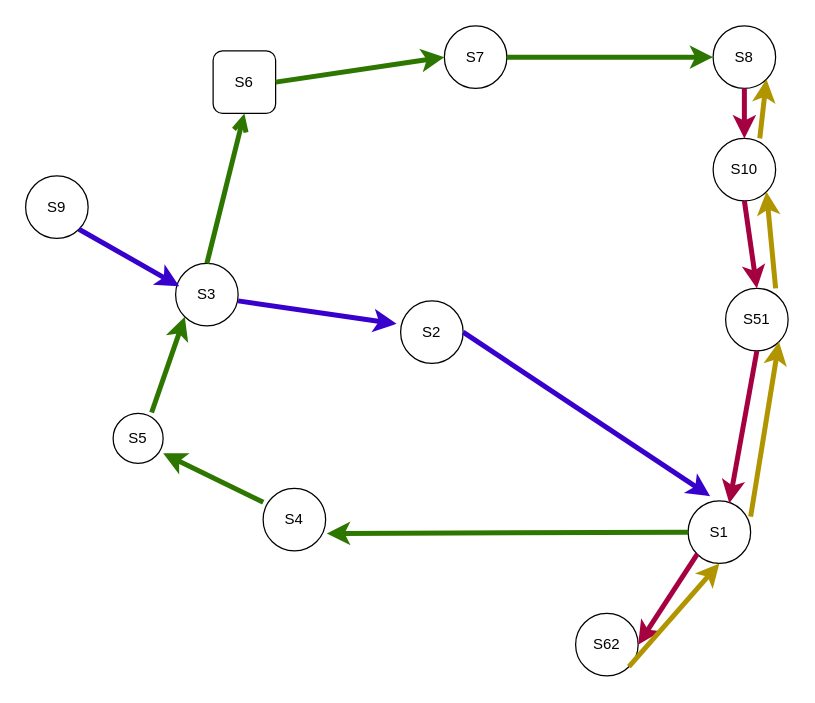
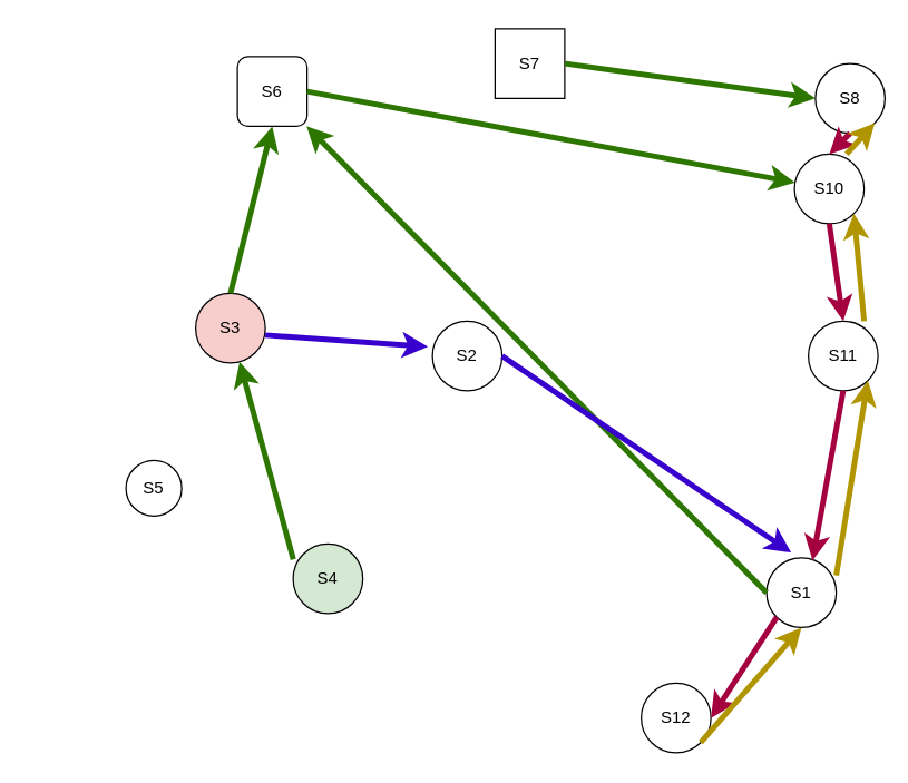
  <mxCell id="0" />
  <mxCell id="1" parent="0" />
- <mxCell id="2" value="S3" style="ellipse;whiteSpace=wrap;html=1;aspect=fixed;" parent="1" vertex="1"><mxGeometry x="140" y="210" width="50" height="50" as="geometry" /></mxCell>
- <mxCell id="3" value="S2" style="ellipse;whiteSpace=wrap;html=1;aspect=fixed;" parent="1" vertex="1"><mxGeometry x="320" y="240" width="50" height="50" as="geometry" /></mxCell>
+ <mxCell id="2" value="S3" style="ellipse;whiteSpace=wrap;html=1;aspect=fixed;fillColor=#f8cecc;" parent="1" vertex="1"><mxGeometry x="140" y="210" width="50" height="50" as="geometry" /></mxCell>
+ <mxCell id="3" value="S2" style="ellipse;whiteSpace=wrap;html=1;aspect=fixed;" parent="1" vertex="1"><mxGeometry x="310" y="230" width="50" height="50" as="geometry" /></mxCell>
  <mxCell id="4" value="S1" style="ellipse;whiteSpace=wrap;html=1;aspect=fixed;" parent="1" vertex="1"><mxGeometry x="550" y="400" width="50" height="50" as="geometry" /></mxCell>
  <mxCell id="5" value="S5" style="ellipse;whiteSpace=wrap;html=1;aspect=fixed;" parent="1" vertex="1"><mxGeometry x="90" y="330" width="40" height="40" as="geometry" /></mxCell>
  <mxCell id="6" value="S6" style="whiteSpace=wrap;html=1;aspect=fixed;rounded=1;" parent="1" vertex="1"><mxGeometry x="170" y="40" width="50" height="50" as="geometry" /></mxCell>
- <mxCell id="7" value="S4" style="ellipse;whiteSpace=wrap;html=1;aspect=fixed;" parent="1" vertex="1"><mxGeometry x="210" y="390" width="50" height="50" as="geometry" /></mxCell>
- <mxCell id="8" value="S7" style="ellipse;whiteSpace=wrap;html=1;aspect=fixed;" parent="1" vertex="1"><mxGeometry x="355" y="20" width="50" height="50" as="geometry" /></mxCell>
- <mxCell id="9" value="S8" style="ellipse;whiteSpace=wrap;html=1;aspect=fixed;" parent="1" vertex="1"><mxGeometry x="570" y="20" width="50" height="50" as="geometry" /></mxCell>
- <mxCell id="10" value="" style="endArrow=classic;html=1;exitX=0;exitY=0.5;exitDx=0;exitDy=0;entryX=1.019;entryY=0.721;entryDx=0;entryDy=0;entryPerimeter=0;fillColor=#60a917;strokeColor=#2D7600;strokeWidth=4;" parent="1" source="4" target="7" edge="1"><mxGeometry width="50" height="50" relative="1" as="geometry"><mxPoint x="410" y="340" as="sourcePoint" /><mxPoint x="460" y="290" as="targetPoint" /></mxGeometry></mxCell>
- <mxCell id="11" value="" style="endArrow=classic;html=1;exitX=0.002;exitY=0.222;exitDx=0;exitDy=0;exitPerimeter=0;entryX=1;entryY=0.8;entryDx=0;entryDy=0;entryPerimeter=0;fillColor=#60a917;strokeColor=#2D7600;strokeWidth=4;" parent="1" source="7" target="5" edge="1"><mxGeometry width="50" height="50" relative="1" as="geometry"><mxPoint x="410" y="340" as="sourcePoint" /><mxPoint x="460" y="290" as="targetPoint" /></mxGeometry></mxCell>
- <mxCell id="12" value="" style="endArrow=classic;html=1;entryX=0;entryY=1;entryDx=0;entryDy=0;exitX=0.77;exitY=-0.018;exitDx=0;exitDy=0;exitPerimeter=0;fillColor=#60a917;strokeColor=#2D7600;strokeWidth=4;" parent="1" source="5" target="2" edge="1"><mxGeometry width="50" height="50" relative="1" as="geometry"><mxPoint x="410" y="340" as="sourcePoint" /><mxPoint x="460" y="290" as="targetPoint" /></mxGeometry></mxCell>
- <mxCell id="13" value="" style="endArrow=open;html=1;entryX=0.5;entryY=1;entryDx=0;entryDy=0;exitX=0.5;exitY=0;exitDx=0;exitDy=0;fillColor=#60a917;strokeColor=#2D7600;strokeWidth=4;" parent="1" source="2" target="6" edge="1"><mxGeometry width="50" height="50" relative="1" as="geometry"><mxPoint x="138.5" y="339.1" as="sourcePoint" /><mxPoint x="175" y="270" as="targetPoint" /></mxGeometry></mxCell>
- <mxCell id="14" value="" style="endArrow=classic;html=1;entryX=0;entryY=0.5;entryDx=0;entryDy=0;exitX=1;exitY=0.5;exitDx=0;exitDy=0;fillColor=#60a917;strokeColor=#2D7600;strokeWidth=4;" parent="1" source="6" target="8" edge="1"><mxGeometry width="50" height="50" relative="1" as="geometry"><mxPoint x="175" y="220" as="sourcePoint" /><mxPoint x="205" y="140" as="targetPoint" /></mxGeometry></mxCell>
+ <mxCell id="7" value="S4" style="ellipse;whiteSpace=wrap;html=1;aspect=fixed;fillColor=#d5e8d4;" parent="1" vertex="1"><mxGeometry x="210" y="390" width="50" height="50" as="geometry" /></mxCell>
+ <mxCell id="8" value="S7" style="whiteSpace=wrap;html=1;aspect=fixed;rounded=0;" parent="1" vertex="1"><mxGeometry x="355" y="20" width="50" height="50" as="geometry" /></mxCell>
+ <mxCell id="9" value="S8" style="ellipse;whiteSpace=wrap;html=1;aspect=fixed;" parent="1" vertex="1"><mxGeometry x="585" y="45" width="50" height="50" as="geometry" /></mxCell>
+ <mxCell id="10" value="" style="endArrow=classic;html=1;exitX=0;exitY=0.5;exitDx=0;exitDy=0;fillColor=#60a917;strokeColor=#2D7600;strokeWidth=4;" parent="1" source="4" target="6" edge="1"><mxGeometry width="50" height="50" relative="1" as="geometry"><mxPoint x="410" y="340" as="sourcePoint" /><mxPoint x="460" y="290" as="targetPoint" /></mxGeometry></mxCell>
+ <mxCell id="11" value="" style="endArrow=classic;html=1;exitX=0.002;exitY=0.222;exitDx=0;exitDy=0;exitPerimeter=0;fillColor=#60a917;strokeColor=#2D7600;strokeWidth=4;" parent="1" source="7" target="2" edge="1"><mxGeometry width="50" height="50" relative="1" as="geometry"><mxPoint x="410" y="340" as="sourcePoint" /><mxPoint x="460" y="290" as="targetPoint" /></mxGeometry></mxCell>
+ <mxCell id="13" value="" style="endArrow=classic;html=1;entryX=0.5;entryY=1;entryDx=0;entryDy=0;exitX=0.5;exitY=0;exitDx=0;exitDy=0;fillColor=#60a917;strokeColor=#2D7600;strokeWidth=4;" parent="1" source="2" target="6" edge="1"><mxGeometry width="50" height="50" relative="1" as="geometry"><mxPoint x="138.5" y="339.1" as="sourcePoint" /><mxPoint x="175" y="270" as="targetPoint" /></mxGeometry></mxCell>
+ <mxCell id="14" value="" style="endArrow=classic;html=1;exitX=1;exitY=0.5;exitDx=0;exitDy=0;fillColor=#60a917;strokeColor=#2D7600;strokeWidth=4;" parent="1" source="6" target="20" edge="1"><mxGeometry width="50" height="50" relative="1" as="geometry"><mxPoint x="175" y="220" as="sourcePoint" /><mxPoint x="205" y="140" as="targetPoint" /></mxGeometry></mxCell>
  <mxCell id="15" value="" style="endArrow=classic;html=1;entryX=0;entryY=0.5;entryDx=0;entryDy=0;exitX=1;exitY=0.5;exitDx=0;exitDy=0;fillColor=#60a917;strokeColor=#2D7600;strokeWidth=4;" parent="1" source="8" target="9" edge="1"><mxGeometry width="50" height="50" relative="1" as="geometry"><mxPoint x="405" y="90" as="sourcePoint" /><mxPoint x="540" y="80" as="targetPoint" /></mxGeometry></mxCell>
- <mxCell id="16" value="S9" style="ellipse;whiteSpace=wrap;html=1;aspect=fixed;" parent="1" vertex="1"><mxGeometry x="20" y="140" width="50" height="50" as="geometry" /></mxCell>
- <mxCell id="17" value="" style="endArrow=classic;html=1;entryX=0.058;entryY=0.366;entryDx=0;entryDy=0;entryPerimeter=0;exitX=1;exitY=1;exitDx=0;exitDy=0;fillColor=#6a00ff;strokeColor=#3700CC;strokeWidth=4;" parent="1" source="16" target="2" edge="1"><mxGeometry width="50" height="50" relative="1" as="geometry"><mxPoint x="410" y="340" as="sourcePoint" /><mxPoint x="460" y="290" as="targetPoint" /></mxGeometry></mxCell>
  <mxCell id="18" value="" style="endArrow=classic;html=1;entryX=-0.065;entryY=0.367;entryDx=0;entryDy=0;exitX=1;exitY=1;exitDx=0;exitDy=0;fillColor=#6a00ff;strokeColor=#3700CC;entryPerimeter=0;strokeWidth=4;" parent="1" target="3" edge="1"><mxGeometry width="50" height="50" relative="1" as="geometry"><mxPoint x="189.998" y="239.998" as="sourcePoint" /><mxPoint x="270.22" y="285.62" as="targetPoint" /></mxGeometry></mxCell>
  <mxCell id="19" value="" style="endArrow=classic;html=1;entryX=0.352;entryY=-0.076;entryDx=0;entryDy=0;entryPerimeter=0;exitX=1;exitY=0.5;exitDx=0;exitDy=0;fillColor=#6a00ff;strokeColor=#3700CC;strokeWidth=4;" parent="1" source="3" target="4" edge="1"><mxGeometry width="50" height="50" relative="1" as="geometry"><mxPoint x="439.998" y="309.998" as="sourcePoint" /><mxPoint x="520.22" y="355.62" as="targetPoint" /></mxGeometry></mxCell>
  <mxCell id="20" value="S10" style="ellipse;whiteSpace=wrap;html=1;aspect=fixed;" parent="1" vertex="1"><mxGeometry x="570" y="110" width="50" height="50" as="geometry" /></mxCell>
- <mxCell id="21" value="S51" style="ellipse;whiteSpace=wrap;html=1;aspect=fixed;" parent="1" vertex="1"><mxGeometry x="580" y="230" width="50" height="50" as="geometry" /></mxCell>
+ <mxCell id="21" value="S11" style="ellipse;whiteSpace=wrap;html=1;aspect=fixed;" parent="1" vertex="1"><mxGeometry x="580" y="230" width="50" height="50" as="geometry" /></mxCell>
  <mxCell id="22" value="" style="endArrow=classic;html=1;strokeWidth=4;entryX=0.659;entryY=0.039;entryDx=0;entryDy=0;entryPerimeter=0;fillColor=#d80073;strokeColor=#A50040;exitX=0.5;exitY=1;exitDx=0;exitDy=0;" parent="1" source="21" target="4" edge="1"><mxGeometry width="50" height="50" relative="1" as="geometry"><mxPoint x="600" y="320" as="sourcePoint" /><mxPoint x="550" y="110" as="targetPoint" /></mxGeometry></mxCell>
  <mxCell id="23" value="" style="endArrow=classic;html=1;strokeWidth=4;entryX=0.5;entryY=0;entryDx=0;entryDy=0;exitX=0.5;exitY=1;exitDx=0;exitDy=0;fillColor=#d80073;strokeColor=#A50040;" parent="1" source="20" target="21" edge="1"><mxGeometry width="50" height="50" relative="1" as="geometry"><mxPoint x="632.05" y="140" as="sourcePoint" /><mxPoint x="600" y="271.95" as="targetPoint" /></mxGeometry></mxCell>
  <mxCell id="24" value="" style="endArrow=classic;html=1;strokeWidth=4;entryX=0.5;entryY=0;entryDx=0;entryDy=0;exitX=0.5;exitY=1;exitDx=0;exitDy=0;fillColor=#d80073;strokeColor=#A50040;" parent="1" source="9" target="20" edge="1"><mxGeometry width="50" height="50" relative="1" as="geometry"><mxPoint x="630" y="18.05" as="sourcePoint" /><mxPoint x="597.95" y="150" as="targetPoint" /></mxGeometry></mxCell>
- <mxCell id="25" value="S62" style="ellipse;whiteSpace=wrap;html=1;aspect=fixed;" parent="1" vertex="1"><mxGeometry x="460" y="490" width="50" height="50" as="geometry" /></mxCell>
+ <mxCell id="25" value="S12" style="ellipse;whiteSpace=wrap;html=1;aspect=fixed;" parent="1" vertex="1"><mxGeometry x="460" y="490" width="50" height="50" as="geometry" /></mxCell>
  <mxCell id="26" value="" style="endArrow=classic;html=1;strokeWidth=4;entryX=1;entryY=0.5;entryDx=0;entryDy=0;fillColor=#d80073;strokeColor=#A50040;exitX=0;exitY=1;exitDx=0;exitDy=0;" parent="1" source="4" target="25" edge="1"><mxGeometry width="50" height="50" relative="1" as="geometry"><mxPoint x="547.05" y="418.05" as="sourcePoint" /><mxPoint x="520" y="550" as="targetPoint" /></mxGeometry></mxCell>
  <mxCell id="27" value="" style="endArrow=classic;html=1;strokeWidth=4;fillColor=#e3c800;strokeColor=#B09500;entryX=0.5;entryY=1;entryDx=0;entryDy=0;exitX=1;exitY=1;exitDx=0;exitDy=0;" edge="1" parent="1" source="25" target="4"><mxGeometry width="50" height="50" relative="1" as="geometry"><mxPoint x="520" y="520" as="sourcePoint" /><mxPoint x="570" y="470" as="targetPoint" /></mxGeometry></mxCell>
  <mxCell id="28" value="" style="endArrow=classic;html=1;strokeWidth=4;fillColor=#e3c800;strokeColor=#B09500;entryX=1;entryY=1;entryDx=0;entryDy=0;exitX=1;exitY=1;exitDx=0;exitDy=0;" edge="1" parent="1" target="21"><mxGeometry width="50" height="50" relative="1" as="geometry"><mxPoint x="599.998" y="412.678" as="sourcePoint" /><mxPoint x="672.32" y="330" as="targetPoint" /></mxGeometry></mxCell>
  <mxCell id="29" value="" style="endArrow=classic;html=1;strokeWidth=4;fillColor=#e3c800;strokeColor=#B09500;entryX=1;entryY=1;entryDx=0;entryDy=0;exitX=1;exitY=1;exitDx=0;exitDy=0;" edge="1" parent="1" target="20"><mxGeometry width="50" height="50" relative="1" as="geometry"><mxPoint x="619.998" y="229.998" as="sourcePoint" /><mxPoint x="642.678" y="89.998" as="targetPoint" /></mxGeometry></mxCell>
  <mxCell id="30" value="" style="endArrow=classic;html=1;strokeWidth=4;fillColor=#e3c800;strokeColor=#B09500;entryX=1;entryY=1;entryDx=0;entryDy=0;exitX=1;exitY=1;exitDx=0;exitDy=0;" edge="1" parent="1" target="9"><mxGeometry width="50" height="50" relative="1" as="geometry"><mxPoint x="607.318" y="109.998" as="sourcePoint" /><mxPoint x="629.998" y="-30.002" as="targetPoint" /></mxGeometry></mxCell>
